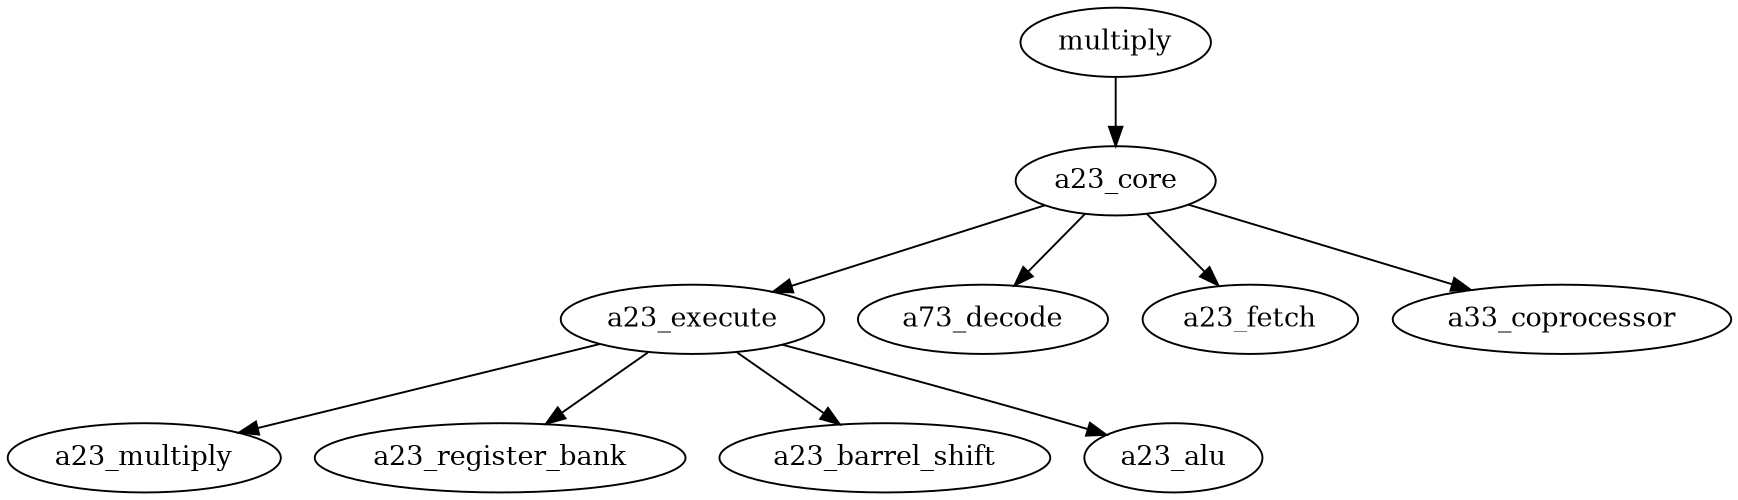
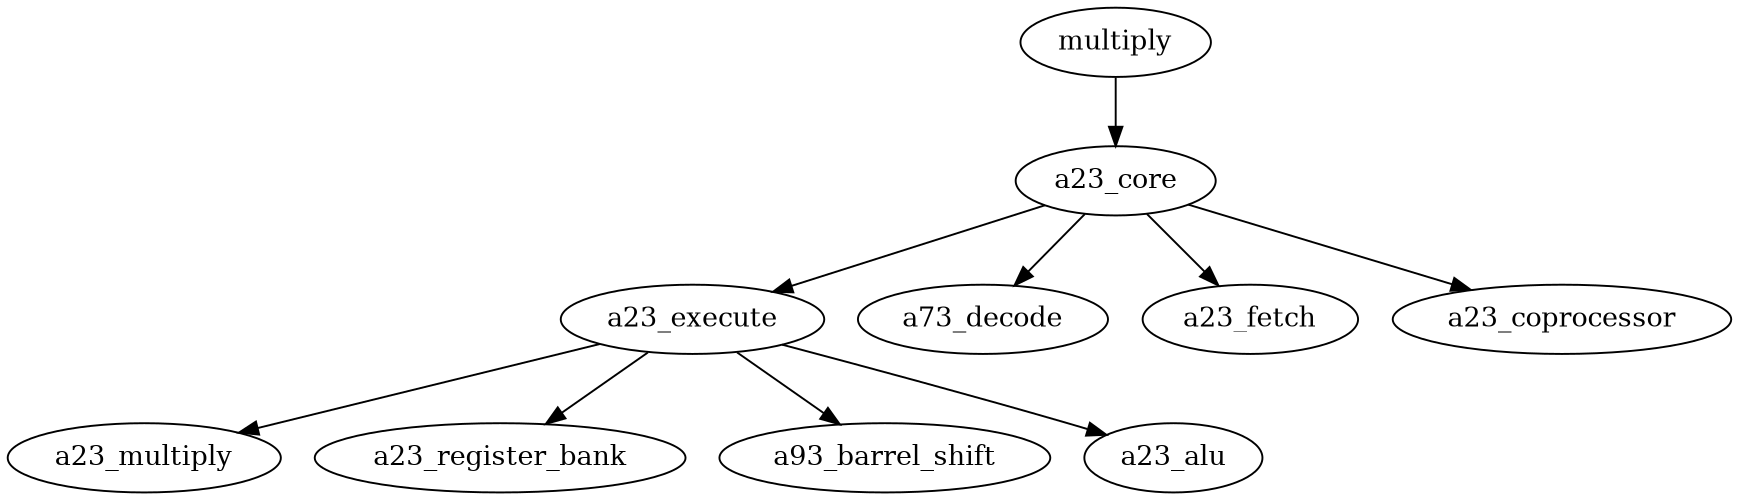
  strict digraph {
    a23_execute [height=0.5 width=1.586]
    a23_multiply [height=0.5 width=1.6958]
    a23_register_bank [height=0.5 width=2.2305]
-   a23_barrel_shift [height=0.5 width=2.002]
+   a23_barrel_shift [height=0.5 width=2.002 label=a93_barrel_shift]
    a23_alu [height=0.5 width=1.1152]
    a23_core [height=0.5 width=1.2569]
    n7 [height=0.5 label=a73_decode width=1.5402]
    a23_fetch [height=0.5 width=1.3117]
-   a23_coprocessor [height=0.5 width=2.0569 label=a33_coprocessor]
+   a23_coprocessor [height=0.5 width=2.0569]
    n10 [height=0.5 label=multiply width=1.0055]
    a23_execute -> a23_multiply
    a23_execute -> a23_register_bank
    a23_execute -> a23_barrel_shift
    a23_execute -> a23_alu
    a23_core -> a23_execute
    a23_core -> n7
    a23_core -> a23_fetch
    a23_core -> a23_coprocessor
    n10 -> a23_core
  }
